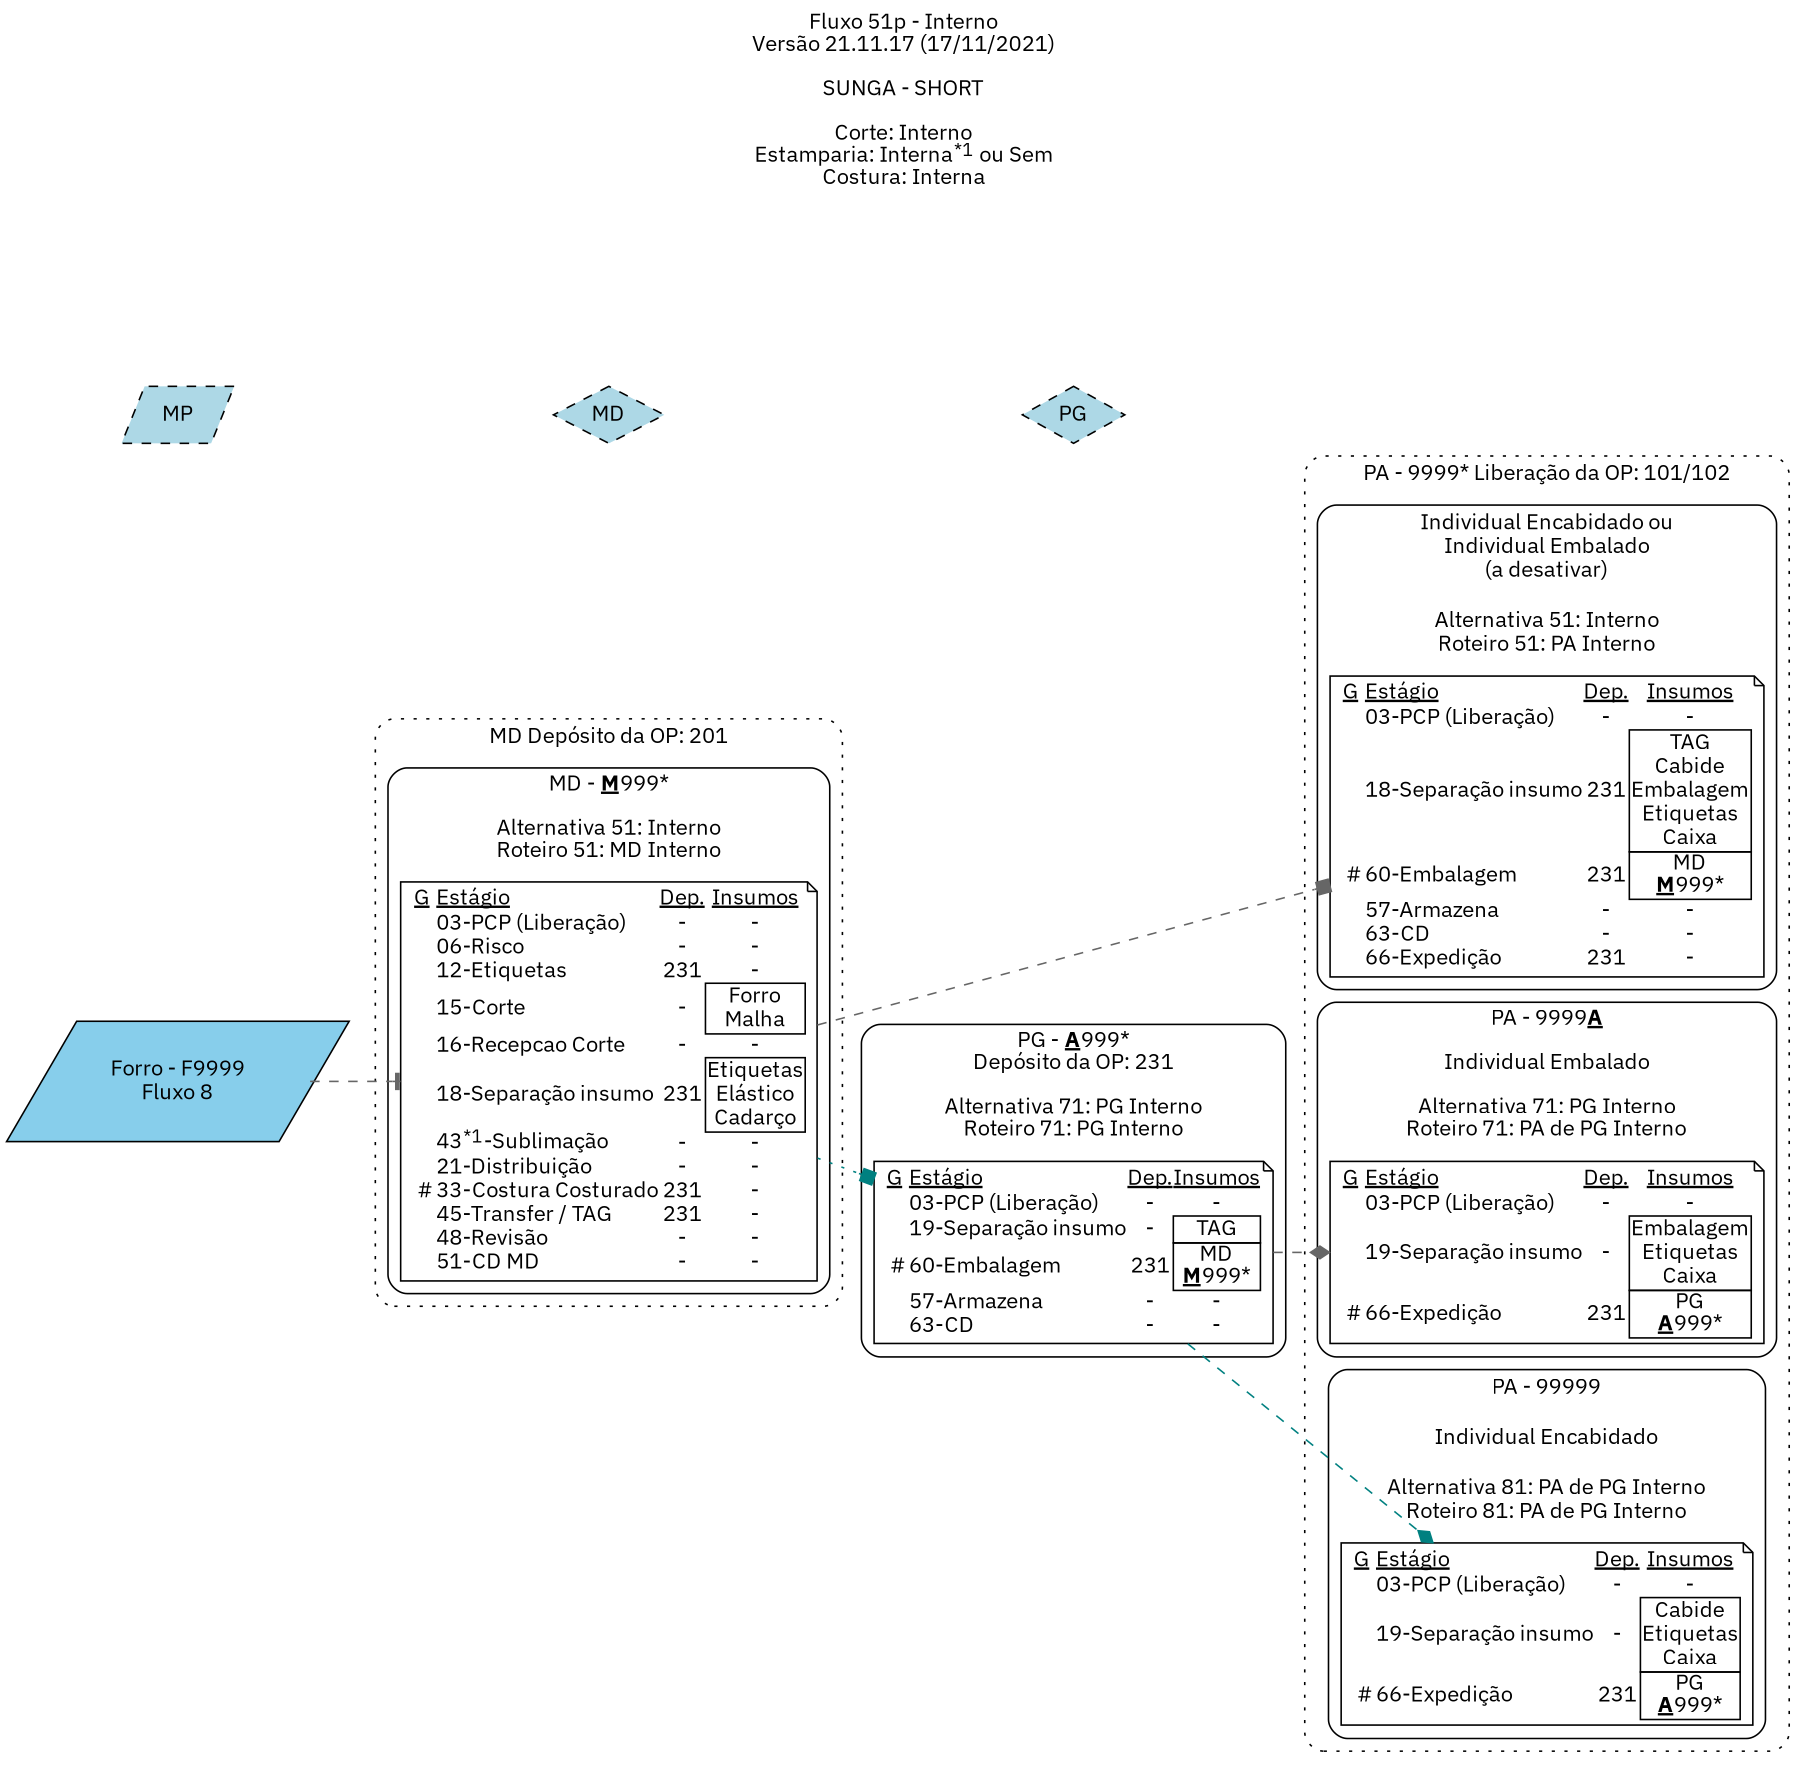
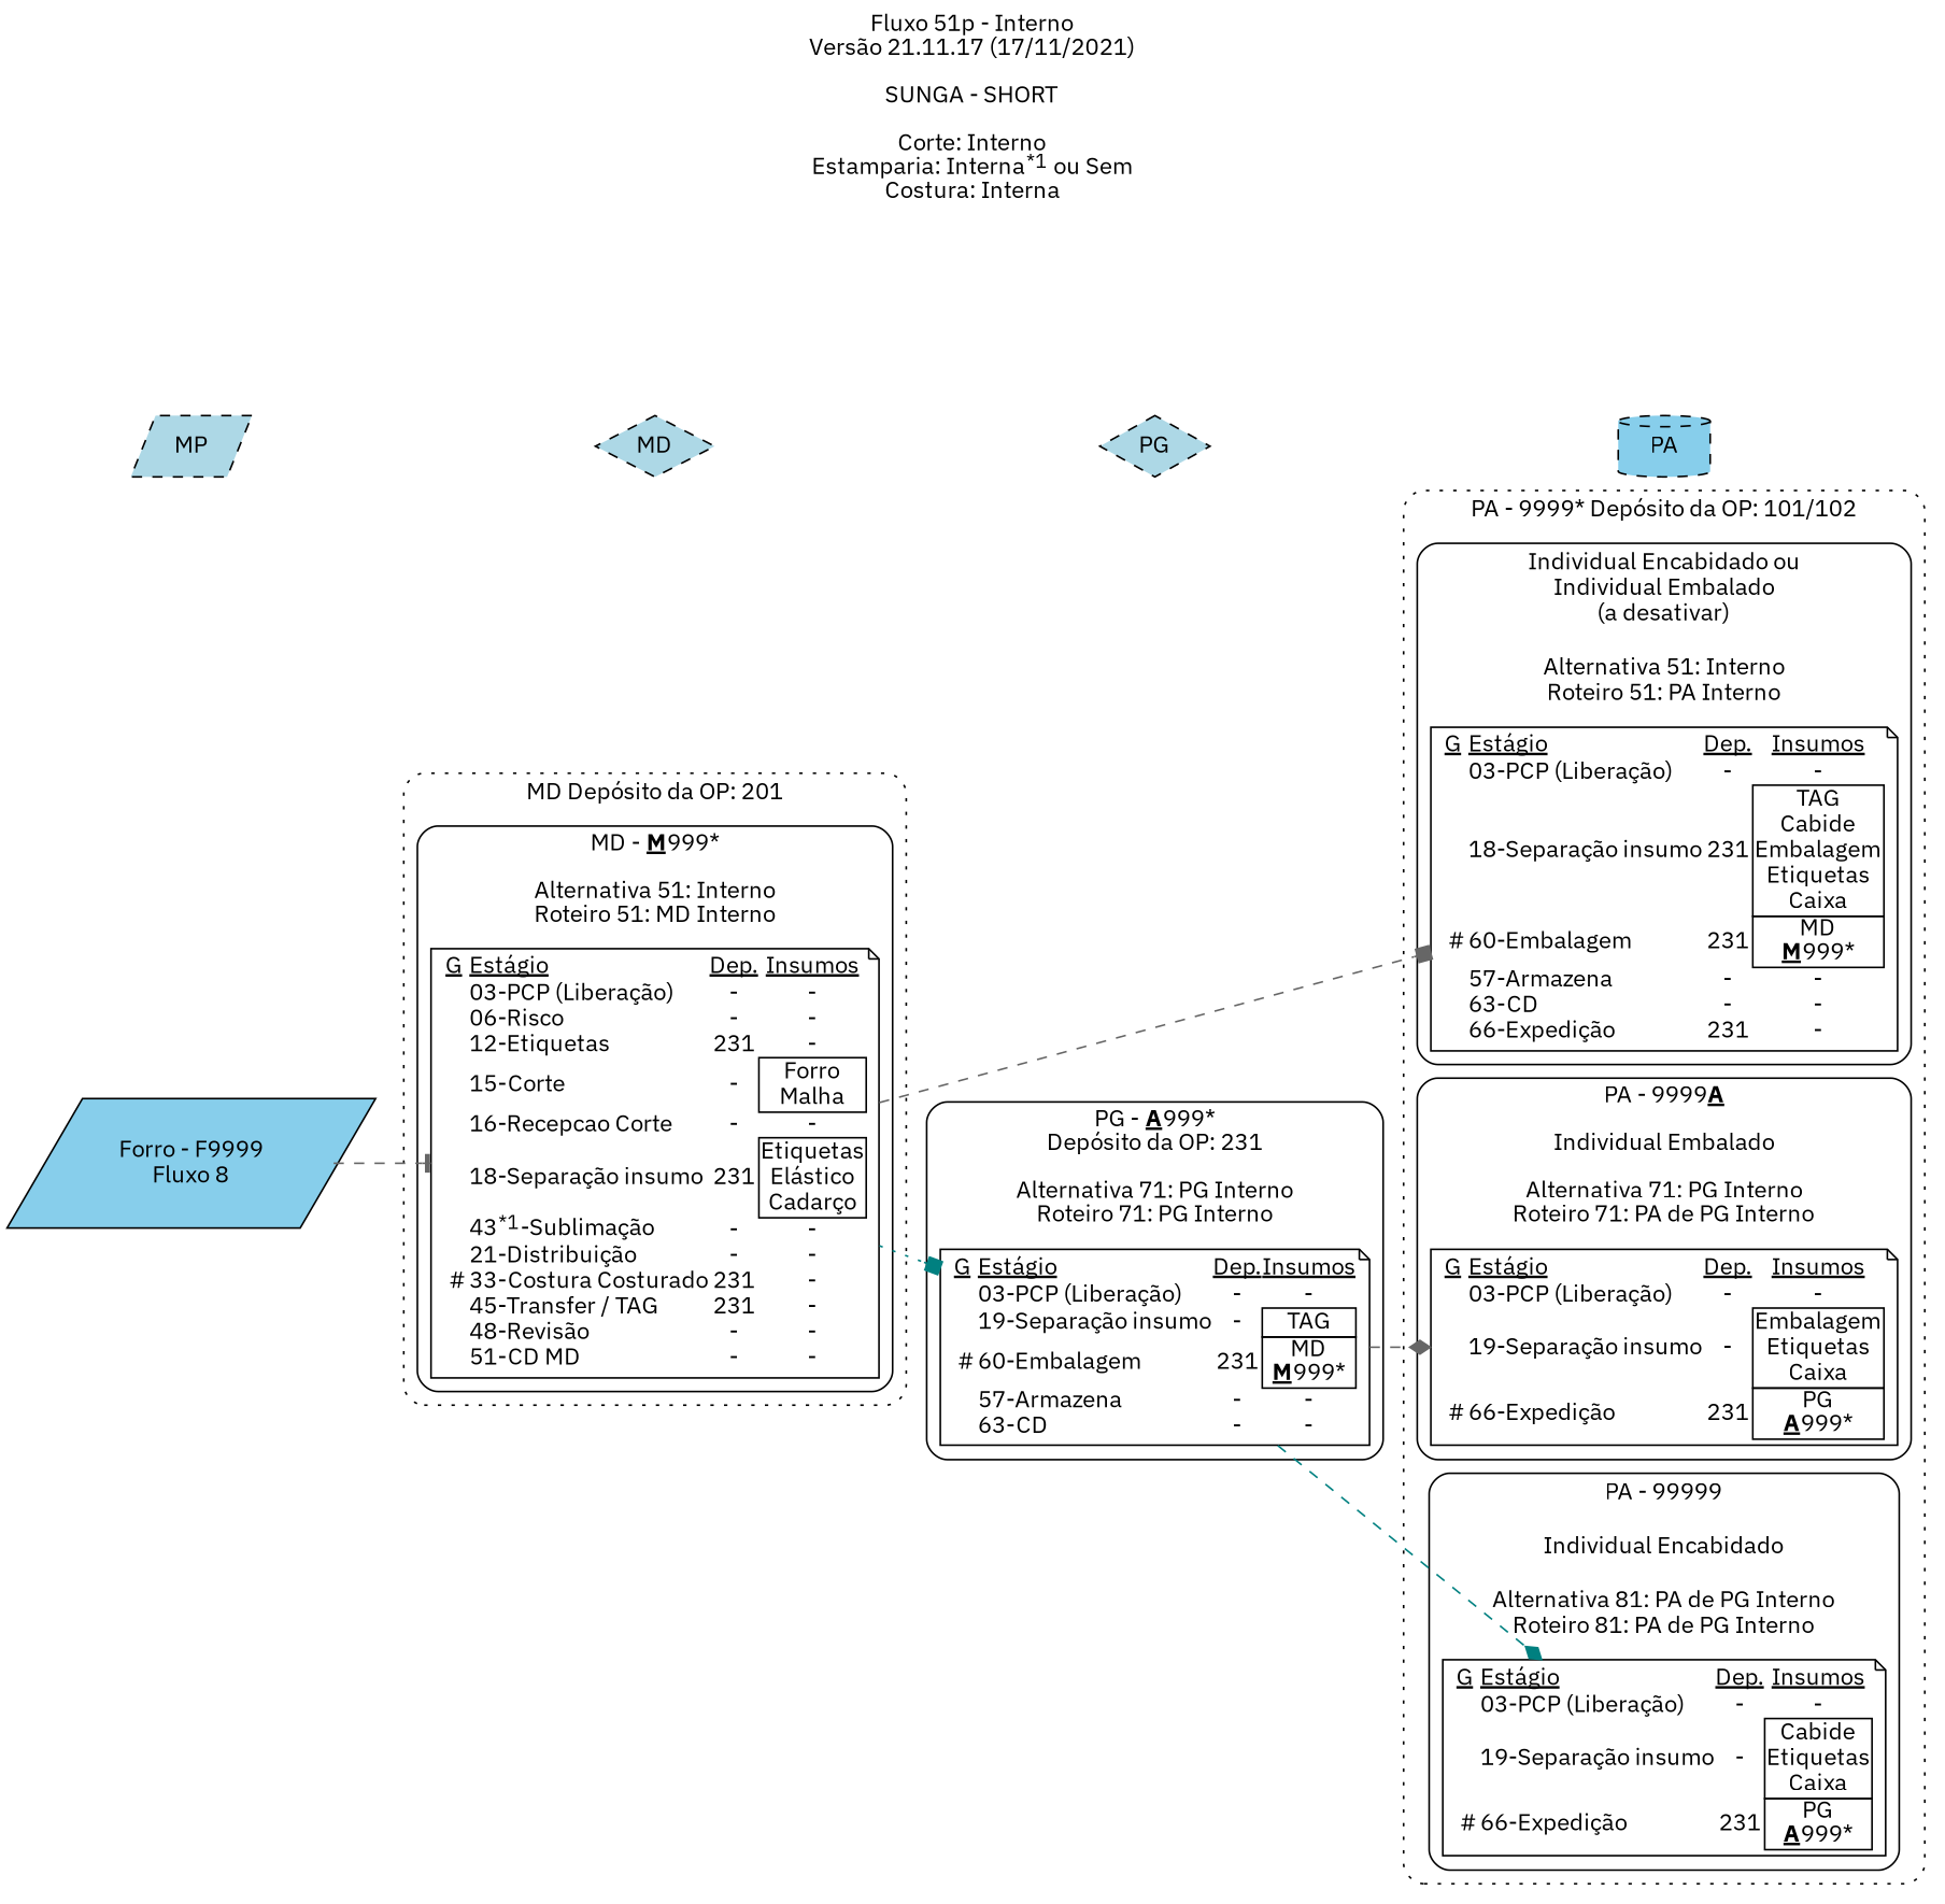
  digraph {
    compound=true
    fontname="IBM Plex Sans"
    label=<Fluxo 51p - Interno<br     />Versão 21.11.17 (17/11/2021)<br     /><br     />SUNGA - SHORT<br     /><br     />Corte: Interno<br     />Estamparia: Interna<sup>*1</sup> ou Sem<br     />Costura: Interna>
    labelloc=t
    newrank=true
    rankdir=LR
    node [fontname="IBM Plex Sans" shape=note]
    edge [fontname="IBM Plex Sans" style=dashed]
    n1 [label=<     <table BORDER="0" CELLPADDING="0" CELLSPACING="0">     <tr cellpadding="0"><td><u>G</u> </td><td align="left"><u>Estágio</u></td><td><u>Dep.</u></td><td><u>Insumos</u></td></tr>        <tr><td></td><td align="left">03-PCP (Liberação)</td><td>-</td><td>-</td></tr>       <tr><td></td><td align="left">18-Separação insumo</td><td>231</td><td><table BORDER="1" CELLPADDING="0" CELLSPACING="0"><tr><td BORDER="0">TAG</td></tr><tr><td BORDER="0">Cabide</td></tr><tr><td BORDER="0">Embalagem</td></tr><tr><td BORDER="0">Etiquetas</td></tr><tr><td BORDER="0">Caixa</td></tr></table></td></tr>       <tr><td>#</td><td align="left">60-Embalagem</td><td>231</td><td><table BORDER="1" CELLPADDING="0" CELLSPACING="0"><tr><td BORDER="0">MD<br /><b><u>M</u></b>999*</td></tr></table></td></tr>       <tr><td></td><td align="left">57-Armazena</td><td>-</td><td>-</td></tr>       <tr><td></td><td align="left">63-CD</td><td>-</td><td>-</td></tr>       <tr><td></td><td align="left">66-Expedição</td><td>231</td><td>-</td></tr>       </table>     >]
    n2 [label=<     <table BORDER="0" CELLPADDING="0" CELLSPACING="0">     <tr cellpadding="0"><td><u>G</u> </td><td align="left"><u>Estágio</u></td><td><u>Dep.</u></td><td><u>Insumos</u></td></tr>        <tr><td></td><td align="left">03-PCP (Liberação)</td><td>-</td><td>-</td></tr>       <tr><td></td><td align="left">19-Separação insumo</td><td>-</td><td><table BORDER="1" CELLPADDING="0" CELLSPACING="0"><tr><td BORDER="0">Embalagem</td></tr><tr><td BORDER="0">Etiquetas</td></tr><tr><td BORDER="0">Caixa</td></tr></table></td></tr>       <tr><td>#</td><td align="left">66-Expedição</td><td>231</td><td><table BORDER="1" CELLPADDING="0" CELLSPACING="0"><tr><td BORDER="0">PG<br /><b><u>A</u></b>999*</td></tr></table></td></tr>       </table>     >]
    n3 [label=<     <table BORDER="0" CELLPADDING="0" CELLSPACING="0">     <tr cellpadding="0"><td><u>G</u> </td><td align="left"><u>Estágio</u></td><td><u>Dep.</u></td><td><u>Insumos</u></td></tr>        <tr><td></td><td align="left">03-PCP (Liberação)</td><td>-</td><td>-</td></tr>       <tr><td></td><td align="left">19-Separação insumo</td><td>-</td><td><table BORDER="1" CELLPADDING="0" CELLSPACING="0"><tr><td BORDER="0">Cabide</td></tr><tr><td BORDER="0">Etiquetas</td></tr><tr><td BORDER="0">Caixa</td></tr></table></td></tr>       <tr><td>#</td><td align="left">66-Expedição</td><td>231</td><td><table BORDER="1" CELLPADDING="0" CELLSPACING="0"><tr><td BORDER="0">PG<br /><b><u>A</u></b>999*</td></tr></table></td></tr>       </table>     >]
    n4 [label=<     <table BORDER="0" CELLPADDING="0" CELLSPACING="0">     <tr cellpadding="0"><td><u>G</u> </td><td align="left"><u>Estágio</u></td><td><u>Dep.</u></td><td><u>Insumos</u></td></tr>        <tr><td></td><td align="left">03-PCP (Liberação)</td><td>-</td><td>-</td></tr>       <tr><td></td><td align="left">06-Risco</td><td>-</td><td>-</td></tr>       <tr><td></td><td align="left">12-Etiquetas</td><td>231</td><td>-</td></tr>       <tr><td></td><td align="left">15-Corte</td><td>-</td><td><table BORDER="1" CELLPADDING="0" CELLSPACING="0"><tr><td BORDER="0">Forro</td></tr><tr><td BORDER="0">Malha</td></tr></table></td></tr>       <tr><td></td><td align="left">16-Recepcao Corte</td><td>-</td><td>-</td></tr>       <tr><td></td><td align="left">18-Separação insumo</td><td>231</td><td><table BORDER="1" CELLPADDING="0" CELLSPACING="0"><tr><td BORDER="0">Etiquetas</td></tr><tr><td BORDER="0">Elástico</td></tr><tr><td BORDER="0">Cadarço</td></tr></table></td></tr>       <tr><td></td><td align="left">43<sup>*1</sup>-Sublimação</td><td>-</td><td>-</td></tr>       <tr><td></td><td align="left">21-Distribuição</td><td>-</td><td>-</td></tr>       <tr><td>#</td><td align="left">33-Costura Costurado</td><td>231</td><td>-</td></tr>       <tr><td></td><td align="left">45-Transfer / TAG</td><td>231</td><td>-</td></tr>       <tr><td></td><td align="left">48-Revisão</td><td>-</td><td>-</td></tr>       <tr><td></td><td align="left">51-CD MD</td><td>-</td><td>-</td></tr>       </table>     >]
    n5 [label=<     <table BORDER="0" CELLPADDING="0" CELLSPACING="0">     <tr cellpadding="0"><td><u>G</u> </td><td align="left"><u>Estágio</u></td><td><u>Dep.</u></td><td><u>Insumos</u></td></tr>        <tr><td></td><td align="left">03-PCP (Liberação)</td><td>-</td><td>-</td></tr>       <tr><td></td><td align="left">19-Separação insumo</td><td>-</td><td><table BORDER="1" CELLPADDING="0" CELLSPACING="0"><tr><td BORDER="0">TAG</td></tr></table></td></tr>       <tr><td>#</td><td align="left">60-Embalagem</td><td>231</td><td><table BORDER="1" CELLPADDING="0" CELLSPACING="0"><tr><td BORDER="0">MD<br /><b><u>M</u></b>999*</td></tr></table></td></tr>       <tr><td></td><td align="left">57-Armazena</td><td>-</td><td>-</td></tr>       <tr><td></td><td align="left">63-CD</td><td>-</td><td>-</td></tr>       </table>     >]
    n6 [fillcolor=skyblue label="Forro - F9999\nFluxo 8" shape=parallelogram style=filled]
    n7 [fillcolor=lightblue label=MP shape=parallelogram style="dashed,filled"]
    n8 [fillcolor=lightblue label=MD shape=diamond style="dashed,filled"]
    n9 [fillcolor=lightblue label=PG shape=diamond style="dashed,filled"]
+   n10 [fillcolor=skyblue label=PA shape=cylinder style="dashed,filled"]
    subgraph sub_1 {
      n6
      subgraph cluster_2 {
-       label="PA - 9999* Liberação da OP: 101/102"
+       label="PA - 9999* Depósito da OP: 101/102"
        style="dotted, rounded"
        subgraph cluster_3 {
          label=<Individual Encabidado ou<br />Individual Embalado<br />(a desativar)<br /><br />Alternativa 51: Interno<br />Roteiro 51: PA Interno>
          style=rounded
          n1
        }
        subgraph cluster_4 {
          label=<PA - 9999<b><u>A</u></b><br /><br />Individual Embalado<br /><br />Alternativa 71: PG Interno<br />Roteiro 71: PA de PG Interno>
          style=rounded
          n2
        }
        subgraph cluster_5 {
          label=<PA - 99999<br /><br />Individual Encabidado<br /><br />Alternativa 81: PA de PG Interno<br />Roteiro 81: PA de PG Interno>
          style=rounded
          n3
        }
      }
      subgraph cluster_6 {
        label="MD Depósito da OP: 201"
        style="dotted, rounded"
        subgraph cluster_7 {
          label=<MD - <b><u>M</u></b>999*<br /><br />Alternativa 51: Interno<br />Roteiro 51: MD Interno>
          style=rounded
          n4
        }
      }
      subgraph cluster_8 {
        label=<PG - <b><u>A</u></b>999*<br />Depósito da OP: 231<br /><br />Alternativa 71: PG Interno<br />Roteiro 71: PG Interno>
        style=rounded
        n5
      }
    }
    subgraph sub_9 {
      rank=same
      n6
      n7
    }
    subgraph sub_10 {
      rank=same
      n4
      n8
    }
    subgraph sub_11 {
      rank=same
      n5
      n9
    }
    subgraph sub_12 {
      rank=same
      n1
      n2
      n3
+     n10
    }
    n4 -> n1 [arrowhead=box color=gray40]
    n4 -> n5 [arrowhead=box color=teal style=dotted]
    n5 -> n2 [arrowhead=diamond color=gray40]
    n5 -> n3 [arrowhead=diamond color=teal]
    n6 -> n4 [arrowhead=tee color=gray40]
    n7 -> n8 [style=invis]
    n8 -> n9 [style=invis]
+   n9 -> n10 [style=invis]
  }
